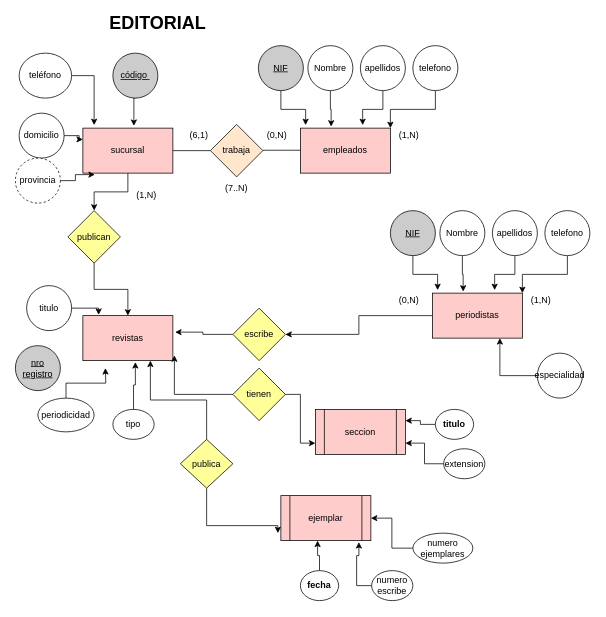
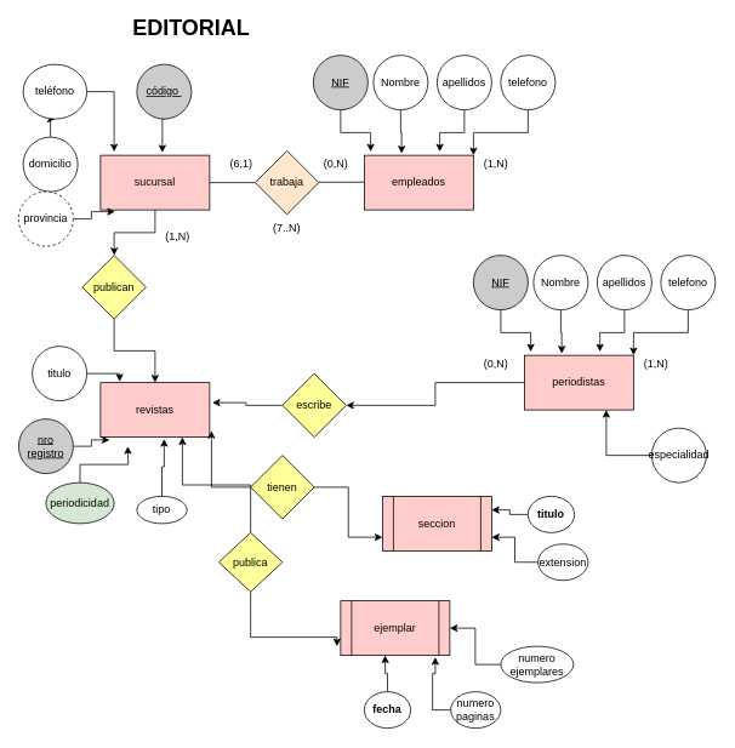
  <mxCell id="0" />
  <mxCell id="1" parent="0" />
  <mxCell id="2" style="edgeStyle=orthogonalEdgeStyle;rounded=0;orthogonalLoop=1;jettySize=auto;html=1;entryX=0.5;entryY=0;entryDx=0;entryDy=0;" edge="1" parent="1" source="3" target="28"><mxGeometry relative="1" as="geometry" /></mxCell>
  <mxCell id="3" value="sucursal" style="rounded=0;whiteSpace=wrap;html=1;fillColor=#FFCCCC;" vertex="1" parent="1"><mxGeometry x="110" y="170" width="120" height="60" as="geometry" /></mxCell>
- <mxCell id="4" style="edgeStyle=orthogonalEdgeStyle;rounded=0;orthogonalLoop=1;jettySize=auto;html=1;entryX=0;entryY=0.25;entryDx=0;entryDy=0;" edge="1" parent="1" source="5" target="3"><mxGeometry relative="1" as="geometry" /></mxCell>
+ <mxCell id="4" style="edgeStyle=orthogonalEdgeStyle;rounded=0;orthogonalLoop=1;jettySize=auto;html=1;" edge="1" parent="1" source="5" target="7"><mxGeometry relative="1" as="geometry" /></mxCell>
  <mxCell id="5" value="domicilio" style="ellipse;whiteSpace=wrap;html=1;" vertex="1" parent="1"><mxGeometry x="25" y="150" width="60" height="60" as="geometry" /></mxCell>
  <mxCell id="6" style="edgeStyle=orthogonalEdgeStyle;rounded=0;orthogonalLoop=1;jettySize=auto;html=1;entryX=0.125;entryY=-0.067;entryDx=0;entryDy=0;entryPerimeter=0;" edge="1" parent="1" source="7" target="3"><mxGeometry relative="1" as="geometry" /></mxCell>
  <mxCell id="7" value="teléfono" style="ellipse;whiteSpace=wrap;html=1;" vertex="1" parent="1"><mxGeometry x="25" y="70" width="70" height="60" as="geometry" /></mxCell>
  <mxCell id="8" style="edgeStyle=orthogonalEdgeStyle;rounded=0;orthogonalLoop=1;jettySize=auto;html=1;exitX=0.5;exitY=1;exitDx=0;exitDy=0;entryX=0.567;entryY=-0.05;entryDx=0;entryDy=0;entryPerimeter=0;" edge="1" parent="1" source="9" target="3"><mxGeometry relative="1" as="geometry" /></mxCell>
  <mxCell id="9" value="&lt;u&gt;código&amp;nbsp;&lt;/u&gt;" style="ellipse;whiteSpace=wrap;html=1;fillColor=#CCCCCC;" vertex="1" parent="1"><mxGeometry x="150" y="70" width="60" height="60" as="geometry" /></mxCell>
  <mxCell id="10" value="empleados" style="rounded=0;whiteSpace=wrap;html=1;fillColor=#FFCCCC;" vertex="1" parent="1"><mxGeometry x="400" y="170" width="120" height="60" as="geometry" /></mxCell>
  <mxCell id="11" value="trabaja" style="rhombus;whiteSpace=wrap;html=1;fillColor=#ffe6cc;" vertex="1" parent="1"><mxGeometry x="280" y="165" width="70" height="70" as="geometry" /></mxCell>
  <mxCell id="12" value="" style="endArrow=none;html=1;entryX=0;entryY=0.5;entryDx=0;entryDy=0;" edge="1" parent="1" target="11"><mxGeometry width="50" height="50" relative="1" as="geometry"><mxPoint x="230" y="200" as="sourcePoint" /><mxPoint x="280" y="150" as="targetPoint" /></mxGeometry></mxCell>
  <mxCell id="13" value="" style="endArrow=none;html=1;entryX=0;entryY=0.5;entryDx=0;entryDy=0;" edge="1" parent="1"><mxGeometry width="50" height="50" relative="1" as="geometry"><mxPoint x="350" y="199.5" as="sourcePoint" /><mxPoint x="400" y="199.5" as="targetPoint" /></mxGeometry></mxCell>
  <mxCell id="14" style="edgeStyle=orthogonalEdgeStyle;rounded=0;orthogonalLoop=1;jettySize=auto;html=1;entryX=0.058;entryY=-0.067;entryDx=0;entryDy=0;entryPerimeter=0;" edge="1" parent="1" source="15" target="10"><mxGeometry relative="1" as="geometry" /></mxCell>
  <mxCell id="15" value="&lt;u&gt;NIF&lt;/u&gt;" style="ellipse;whiteSpace=wrap;html=1;fillColor=#CCCCCC;" vertex="1" parent="1"><mxGeometry x="344" y="60" width="60" height="60" as="geometry" /></mxCell>
  <mxCell id="16" style="edgeStyle=orthogonalEdgeStyle;rounded=0;orthogonalLoop=1;jettySize=auto;html=1;entryX=0.342;entryY=-0.033;entryDx=0;entryDy=0;entryPerimeter=0;" edge="1" parent="1" source="17" target="10"><mxGeometry relative="1" as="geometry" /></mxCell>
  <mxCell id="17" value="Nombre" style="ellipse;whiteSpace=wrap;html=1;" vertex="1" parent="1"><mxGeometry x="410" y="60" width="60" height="60" as="geometry" /></mxCell>
  <mxCell id="18" style="edgeStyle=orthogonalEdgeStyle;rounded=0;orthogonalLoop=1;jettySize=auto;html=1;entryX=0.692;entryY=-0.067;entryDx=0;entryDy=0;entryPerimeter=0;" edge="1" parent="1" source="19" target="10"><mxGeometry relative="1" as="geometry" /></mxCell>
  <mxCell id="19" value="apellidos" style="ellipse;whiteSpace=wrap;html=1;" vertex="1" parent="1"><mxGeometry x="480" y="60" width="60" height="60" as="geometry" /></mxCell>
  <mxCell id="20" value="(6,1)" style="text;html=1;strokeColor=none;fillColor=none;align=center;verticalAlign=middle;whiteSpace=wrap;rounded=0;" vertex="1" parent="1"><mxGeometry x="240" y="170" width="50" height="20" as="geometry" /></mxCell>
  <mxCell id="21" value="(0,N)" style="text;html=1;strokeColor=none;fillColor=none;align=center;verticalAlign=middle;whiteSpace=wrap;rounded=0;" vertex="1" parent="1"><mxGeometry x="344" y="170" width="50" height="20" as="geometry" /></mxCell>
  <mxCell id="22" value="(1,N)" style="text;html=1;strokeColor=none;fillColor=none;align=center;verticalAlign=middle;whiteSpace=wrap;rounded=0;" vertex="1" parent="1"><mxGeometry x="520" y="170" width="50" height="20" as="geometry" /></mxCell>
  <mxCell id="23" value="(7..N)" style="text;html=1;strokeColor=none;fillColor=none;align=center;verticalAlign=middle;whiteSpace=wrap;rounded=0;" vertex="1" parent="1"><mxGeometry x="290" y="240" width="50" height="20" as="geometry" /></mxCell>
  <mxCell id="24" style="edgeStyle=orthogonalEdgeStyle;rounded=0;orthogonalLoop=1;jettySize=auto;html=1;entryX=0;entryY=0;entryDx=0;entryDy=0;" edge="1" parent="1" source="25" target="22"><mxGeometry relative="1" as="geometry" /></mxCell>
  <mxCell id="25" value="telefono" style="ellipse;whiteSpace=wrap;html=1;" vertex="1" parent="1"><mxGeometry x="550" y="60" width="60" height="60" as="geometry" /></mxCell>
  <mxCell id="26" value="&lt;b&gt;&lt;font style=&quot;font-size: 24px&quot;&gt;EDITORIAL&lt;/font&gt;&lt;/b&gt;" style="text;html=1;strokeColor=none;fillColor=none;align=center;verticalAlign=middle;whiteSpace=wrap;rounded=0;" vertex="1" parent="1"><mxGeometry x="190" y="20" width="40" height="20" as="geometry" /></mxCell>
  <mxCell id="27" style="edgeStyle=orthogonalEdgeStyle;rounded=0;orthogonalLoop=1;jettySize=auto;html=1;exitX=0.5;exitY=1;exitDx=0;exitDy=0;entryX=0.5;entryY=0;entryDx=0;entryDy=0;" edge="1" parent="1" source="28" target="29"><mxGeometry relative="1" as="geometry" /></mxCell>
  <mxCell id="28" value="publican" style="rhombus;whiteSpace=wrap;html=1;fillColor=#FFFF99;" vertex="1" parent="1"><mxGeometry x="90" y="280" width="70" height="70" as="geometry" /></mxCell>
  <mxCell id="29" value="revistas" style="rounded=0;whiteSpace=wrap;html=1;fillColor=#FFCCCC;" vertex="1" parent="1"><mxGeometry x="110" y="420" width="120" height="60" as="geometry" /></mxCell>
  <mxCell id="30" style="edgeStyle=orthogonalEdgeStyle;rounded=0;orthogonalLoop=1;jettySize=auto;html=1;exitX=1;exitY=0.5;exitDx=0;exitDy=0;entryX=0.175;entryY=-0.017;entryDx=0;entryDy=0;entryPerimeter=0;" edge="1" parent="1" source="31" target="29"><mxGeometry relative="1" as="geometry" /></mxCell>
  <mxCell id="31" value="titulo" style="ellipse;whiteSpace=wrap;html=1;" vertex="1" parent="1"><mxGeometry x="35" y="380" width="60" height="60" as="geometry" /></mxCell>
+ <mxCell id="32" style="edgeStyle=orthogonalEdgeStyle;rounded=0;orthogonalLoop=1;jettySize=auto;html=1;entryX=0.083;entryY=1.05;entryDx=0;entryDy=0;entryPerimeter=0;" edge="1" parent="1" source="33" target="29"><mxGeometry relative="1" as="geometry" /></mxCell>
  <mxCell id="33" value="&lt;u&gt;nro registro&lt;/u&gt;" style="ellipse;whiteSpace=wrap;html=1;fillColor=#CCCCCC;" vertex="1" parent="1"><mxGeometry y="460" width="60" height="60" as="geometry" x="20" /></mxCell>
  <mxCell id="34" style="edgeStyle=orthogonalEdgeStyle;rounded=0;orthogonalLoop=1;jettySize=auto;html=1;exitX=0.5;exitY=0;exitDx=0;exitDy=0;" edge="1" parent="1" source="35"><mxGeometry relative="1" as="geometry"><mxPoint x="140" y="490" as="targetPoint" /></mxGeometry></mxCell>
- <mxCell id="35" value="periodicidad" style="ellipse;whiteSpace=wrap;html=1;" vertex="1" parent="1"><mxGeometry x="50" y="530" width="75" height="45" as="geometry" /></mxCell>
+ <mxCell id="35" value="periodicidad" style="ellipse;whiteSpace=wrap;html=1;fillColor=#d5e8d4;" vertex="1" parent="1"><mxGeometry x="50" y="530" width="75" height="45" as="geometry" /></mxCell>
  <mxCell id="36" style="edgeStyle=orthogonalEdgeStyle;rounded=0;orthogonalLoop=1;jettySize=auto;html=1;entryX=0.583;entryY=1.033;entryDx=0;entryDy=0;entryPerimeter=0;" edge="1" parent="1" source="37" target="29"><mxGeometry relative="1" as="geometry" /></mxCell>
- <mxCell id="37" value="tipo" style="ellipse;whiteSpace=wrap;html=1;" vertex="1" parent="1"><mxGeometry x="150" y="545" width="55" height="40" as="geometry" /></mxCell>
+ <mxCell id="37" value="tipo" style="ellipse;whiteSpace=wrap;html=1;" vertex="1" parent="1"><mxGeometry x="150" y="545" width="55" height="30" as="geometry" /></mxCell>
  <mxCell id="38" style="edgeStyle=orthogonalEdgeStyle;rounded=0;orthogonalLoop=1;jettySize=auto;html=1;entryX=1;entryY=0.5;entryDx=0;entryDy=0;" edge="1" parent="1" source="39" target="51"><mxGeometry relative="1" as="geometry" /></mxCell>
  <mxCell id="39" value="periodistas" style="rounded=0;whiteSpace=wrap;html=1;fillColor=#FFCCCC;" vertex="1" parent="1"><mxGeometry x="576" y="390" width="120" height="60" as="geometry" /></mxCell>
  <mxCell id="40" style="edgeStyle=orthogonalEdgeStyle;rounded=0;orthogonalLoop=1;jettySize=auto;html=1;entryX=0.058;entryY=-0.067;entryDx=0;entryDy=0;entryPerimeter=0;" edge="1" parent="1" source="41" target="39"><mxGeometry relative="1" as="geometry" /></mxCell>
  <mxCell id="41" value="&lt;u&gt;NIF&lt;/u&gt;" style="ellipse;whiteSpace=wrap;html=1;fillColor=#CCCCCC;" vertex="1" parent="1"><mxGeometry x="520" y="280" width="60" height="60" as="geometry" /></mxCell>
  <mxCell id="42" style="edgeStyle=orthogonalEdgeStyle;rounded=0;orthogonalLoop=1;jettySize=auto;html=1;entryX=0.342;entryY=-0.033;entryDx=0;entryDy=0;entryPerimeter=0;" edge="1" parent="1" source="43" target="39"><mxGeometry relative="1" as="geometry" /></mxCell>
  <mxCell id="43" value="Nombre" style="ellipse;whiteSpace=wrap;html=1;" vertex="1" parent="1"><mxGeometry x="586" y="280" width="60" height="60" as="geometry" /></mxCell>
  <mxCell id="44" style="edgeStyle=orthogonalEdgeStyle;rounded=0;orthogonalLoop=1;jettySize=auto;html=1;entryX=0.692;entryY=-0.067;entryDx=0;entryDy=0;entryPerimeter=0;" edge="1" parent="1" source="45" target="39"><mxGeometry relative="1" as="geometry" /></mxCell>
  <mxCell id="45" value="apellidos" style="ellipse;whiteSpace=wrap;html=1;" vertex="1" parent="1"><mxGeometry x="656" y="280" width="60" height="60" as="geometry" /></mxCell>
  <mxCell id="46" value="(0,N)" style="text;html=1;strokeColor=none;fillColor=none;align=center;verticalAlign=middle;whiteSpace=wrap;rounded=0;" vertex="1" parent="1"><mxGeometry x="520" y="390" width="50" height="20" as="geometry" /></mxCell>
  <mxCell id="47" value="(1,N)" style="text;html=1;strokeColor=none;fillColor=none;align=center;verticalAlign=middle;whiteSpace=wrap;rounded=0;" vertex="1" parent="1"><mxGeometry x="696" y="390" width="50" height="20" as="geometry" /></mxCell>
  <mxCell id="48" style="edgeStyle=orthogonalEdgeStyle;rounded=0;orthogonalLoop=1;jettySize=auto;html=1;entryX=0;entryY=0;entryDx=0;entryDy=0;" edge="1" parent="1" source="49" target="47"><mxGeometry relative="1" as="geometry" /></mxCell>
  <mxCell id="49" value="telefono" style="ellipse;whiteSpace=wrap;html=1;" vertex="1" parent="1"><mxGeometry x="726" y="280" width="60" height="60" as="geometry" /></mxCell>
  <mxCell id="50" style="edgeStyle=orthogonalEdgeStyle;rounded=0;orthogonalLoop=1;jettySize=auto;html=1;entryX=1.025;entryY=0.367;entryDx=0;entryDy=0;entryPerimeter=0;" edge="1" parent="1" source="51" target="29"><mxGeometry relative="1" as="geometry" /></mxCell>
  <mxCell id="51" value="escribe" style="rhombus;whiteSpace=wrap;html=1;fillColor=#FFFF99;" vertex="1" parent="1"><mxGeometry x="310" y="410" width="70" height="70" as="geometry" /></mxCell>
  <mxCell id="52" style="edgeStyle=orthogonalEdgeStyle;rounded=0;orthogonalLoop=1;jettySize=auto;html=1;exitX=0;exitY=0.5;exitDx=0;exitDy=0;entryX=0.75;entryY=1;entryDx=0;entryDy=0;" edge="1" parent="1" source="53" target="39"><mxGeometry relative="1" as="geometry" /></mxCell>
  <mxCell id="53" value="especialidad" style="ellipse;whiteSpace=wrap;html=1;" vertex="1" parent="1"><mxGeometry x="716" y="470" width="60" height="60" as="geometry" /></mxCell>
  <mxCell id="54" style="edgeStyle=orthogonalEdgeStyle;rounded=0;orthogonalLoop=1;jettySize=auto;html=1;exitX=0.5;exitY=0;exitDx=0;exitDy=0;entryX=0.75;entryY=1;entryDx=0;entryDy=0;" edge="1" parent="1" source="56" target="29"><mxGeometry relative="1" as="geometry" /></mxCell>
  <mxCell id="55" style="edgeStyle=orthogonalEdgeStyle;rounded=0;orthogonalLoop=1;jettySize=auto;html=1;" edge="1" parent="1" source="56"><mxGeometry relative="1" as="geometry"><mxPoint x="370" y="710" as="targetPoint" /><Array as="points"><mxPoint x="275" y="700" /><mxPoint x="370" y="700" /></Array></mxGeometry></mxCell>
  <mxCell id="56" value="publica" style="rhombus;whiteSpace=wrap;html=1;fillColor=#FFFF99;" vertex="1" parent="1"><mxGeometry x="240" y="585" width="70" height="65" as="geometry" /></mxCell>
  <mxCell id="57" style="edgeStyle=orthogonalEdgeStyle;rounded=0;orthogonalLoop=1;jettySize=auto;html=1;exitX=1;exitY=0.5;exitDx=0;exitDy=0;entryX=0.133;entryY=1.033;entryDx=0;entryDy=0;entryPerimeter=0;" edge="1" parent="1" source="58" target="3"><mxGeometry relative="1" as="geometry" /></mxCell>
  <mxCell id="58" value="provincia" style="ellipse;whiteSpace=wrap;html=1;dashed=1;" vertex="1" parent="1"><mxGeometry y="210" width="60" height="60" as="geometry" x="20" /></mxCell>
  <mxCell id="59" style="edgeStyle=orthogonalEdgeStyle;rounded=0;orthogonalLoop=1;jettySize=auto;html=1;entryX=1.017;entryY=0.883;entryDx=0;entryDy=0;entryPerimeter=0;" edge="1" parent="1" source="61" target="29"><mxGeometry relative="1" as="geometry" /></mxCell>
  <mxCell id="60" style="edgeStyle=orthogonalEdgeStyle;rounded=0;orthogonalLoop=1;jettySize=auto;html=1;entryX=0;entryY=0.75;entryDx=0;entryDy=0;" edge="1" parent="1" source="61" target="62"><mxGeometry relative="1" as="geometry" /></mxCell>
- <mxCell id="61" value="tienen" style="rhombus;whiteSpace=wrap;html=1;fillColor=#FFFF99;" vertex="1" parent="1"><mxGeometry x="310" y="490" width="70" height="70" as="geometry" /></mxCell>
+ <mxCell id="61" value="tienen" style="rhombus;whiteSpace=wrap;html=1;fillColor=#FFFF99;" vertex="1" parent="1"><mxGeometry x="275" y="500" width="70" height="70" as="geometry" /></mxCell>
  <mxCell id="62" value="seccion&lt;span style=&quot;color: rgba(0 , 0 , 0 , 0) ; font-family: monospace ; font-size: 0px&quot;&gt;%3CmxGraphModel%3E%3Croot%3E%3CmxCell%20id%3D%220%22%2F%3E%3CmxCell%20id%3D%221%22%20parent%3D%220%22%2F%3E%3CmxCell%20id%3D%222%22%20value%3D%22tienen%22%20style%3D%22rhombus%3BwhiteSpace%3Dwrap%3Bhtml%3D1%3BfillColor%3D%23FFFF99%3B%22%20vertex%3D%221%22%20parent%3D%221%22%3E%3CmxGeometry%20x%3D%22290%22%20y%3D%22570%22%20width%3D%2270%22%20height%3D%2270%22%20as%3D%22geometry%22%2F%3E%3C%2FmxCell%3E%3C%2Froot%3E%3C%2FmxGraphModel%3E&lt;/span&gt;" style="shape=process;whiteSpace=wrap;html=1;backgroundOutline=1;fillColor=#FFCCCC;" vertex="1" parent="1"><mxGeometry x="420" y="545" width="120" height="60" as="geometry" /></mxCell>
  <mxCell id="63" value="ejemplar" style="shape=process;whiteSpace=wrap;html=1;backgroundOutline=1;fillColor=#FFCCCC;" vertex="1" parent="1"><mxGeometry x="374" y="660" width="120" height="60" as="geometry" /></mxCell>
  <mxCell id="64" style="edgeStyle=orthogonalEdgeStyle;rounded=0;orthogonalLoop=1;jettySize=auto;html=1;entryX=1;entryY=0.25;entryDx=0;entryDy=0;" edge="1" parent="1" source="65" target="62"><mxGeometry relative="1" as="geometry" /></mxCell>
  <mxCell id="65" value="&lt;b&gt;titulo&lt;/b&gt;" style="ellipse;whiteSpace=wrap;html=1;" vertex="1" parent="1"><mxGeometry x="580" y="545" width="51" height="40" as="geometry" /></mxCell>
  <mxCell id="66" style="edgeStyle=orthogonalEdgeStyle;rounded=0;orthogonalLoop=1;jettySize=auto;html=1;entryX=1;entryY=0.75;entryDx=0;entryDy=0;" edge="1" parent="1" source="67" target="62"><mxGeometry relative="1" as="geometry" /></mxCell>
  <mxCell id="67" value="extension" style="ellipse;whiteSpace=wrap;html=1;" vertex="1" parent="1"><mxGeometry x="591" y="597.5" width="55" height="40" as="geometry" /></mxCell>
  <mxCell id="68" style="edgeStyle=orthogonalEdgeStyle;rounded=0;orthogonalLoop=1;jettySize=auto;html=1;entryX=0.408;entryY=1;entryDx=0;entryDy=0;entryPerimeter=0;" edge="1" parent="1" source="69" target="63"><mxGeometry relative="1" as="geometry" /></mxCell>
  <mxCell id="69" value="&lt;b&gt;fecha&lt;/b&gt;" style="ellipse;whiteSpace=wrap;html=1;" vertex="1" parent="1"><mxGeometry x="400" y="760" width="51" height="40" as="geometry" /></mxCell>
  <mxCell id="70" style="edgeStyle=orthogonalEdgeStyle;rounded=0;orthogonalLoop=1;jettySize=auto;html=1;entryX=0.867;entryY=1.033;entryDx=0;entryDy=0;entryPerimeter=0;" edge="1" parent="1" source="71" target="63"><mxGeometry relative="1" as="geometry" /></mxCell>
- <mxCell id="71" value="numero escribe" style="ellipse;whiteSpace=wrap;html=1;" vertex="1" parent="1"><mxGeometry x="495" y="760" width="55" height="40" as="geometry" /></mxCell>
+ <mxCell id="71" value="numero paginas" style="ellipse;whiteSpace=wrap;html=1;" vertex="1" parent="1"><mxGeometry x="495" y="760" width="55" height="40" as="geometry" /></mxCell>
  <mxCell id="72" style="edgeStyle=orthogonalEdgeStyle;rounded=0;orthogonalLoop=1;jettySize=auto;html=1;entryX=1;entryY=0.5;entryDx=0;entryDy=0;" edge="1" parent="1" source="73" target="63"><mxGeometry relative="1" as="geometry" /></mxCell>
  <mxCell id="73" value="numero ejemplares" style="ellipse;whiteSpace=wrap;html=1;" vertex="1" parent="1"><mxGeometry x="550" y="710" width="80" height="40" as="geometry" /></mxCell>
  <mxCell id="74" value="(1,N)" style="text;html=1;strokeColor=none;fillColor=none;align=center;verticalAlign=middle;whiteSpace=wrap;rounded=0;" vertex="1" parent="1"><mxGeometry x="170" y="250" width="50" height="20" as="geometry" /></mxCell>
